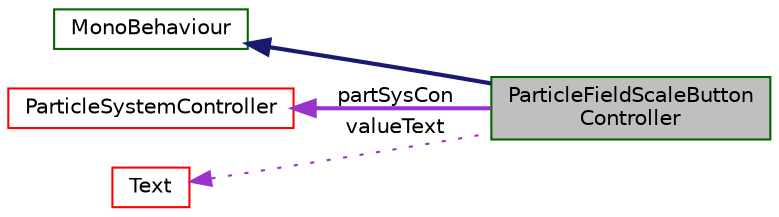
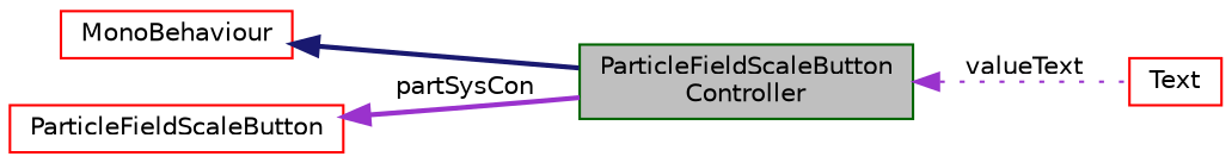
  digraph {
    rankdir=LR
    node [color=darkgreen fillcolor=white fontname=Helvetica fontsize=10 shape=record style=filled]
    edge [color=darkorchid3 dir=back fontname=Helvetica fontsize=10 labelfontname=Helvetica labelfontsize=10 style=bold]
    n1 [fillcolor=grey75 fontcolor=black height=0.2 label="ParticleFieldScaleButton\lController" width=0.4]
-   n2 [height=0.2 label=MonoBehaviour width=0.4]
-   n3 [color=red height=0.2 label=ParticleSystemController width=0.4]
+   n2 [color=red height=0.2 label=MonoBehaviour width=0.4]
+   n3 [color=red height=0.2 label=ParticleFieldScaleButton width=0.4]
    n4 [color=red height=0.2 label=Text width=0.4]
    n2 -> n1 [color=midnightblue]
    n3 -> n1 [label=" partSysCon"]
-   n4 -> n1 [label=" valueText" style=dotted]
+   n1 -> n4 [label=" valueText" style=dotted]
  }
